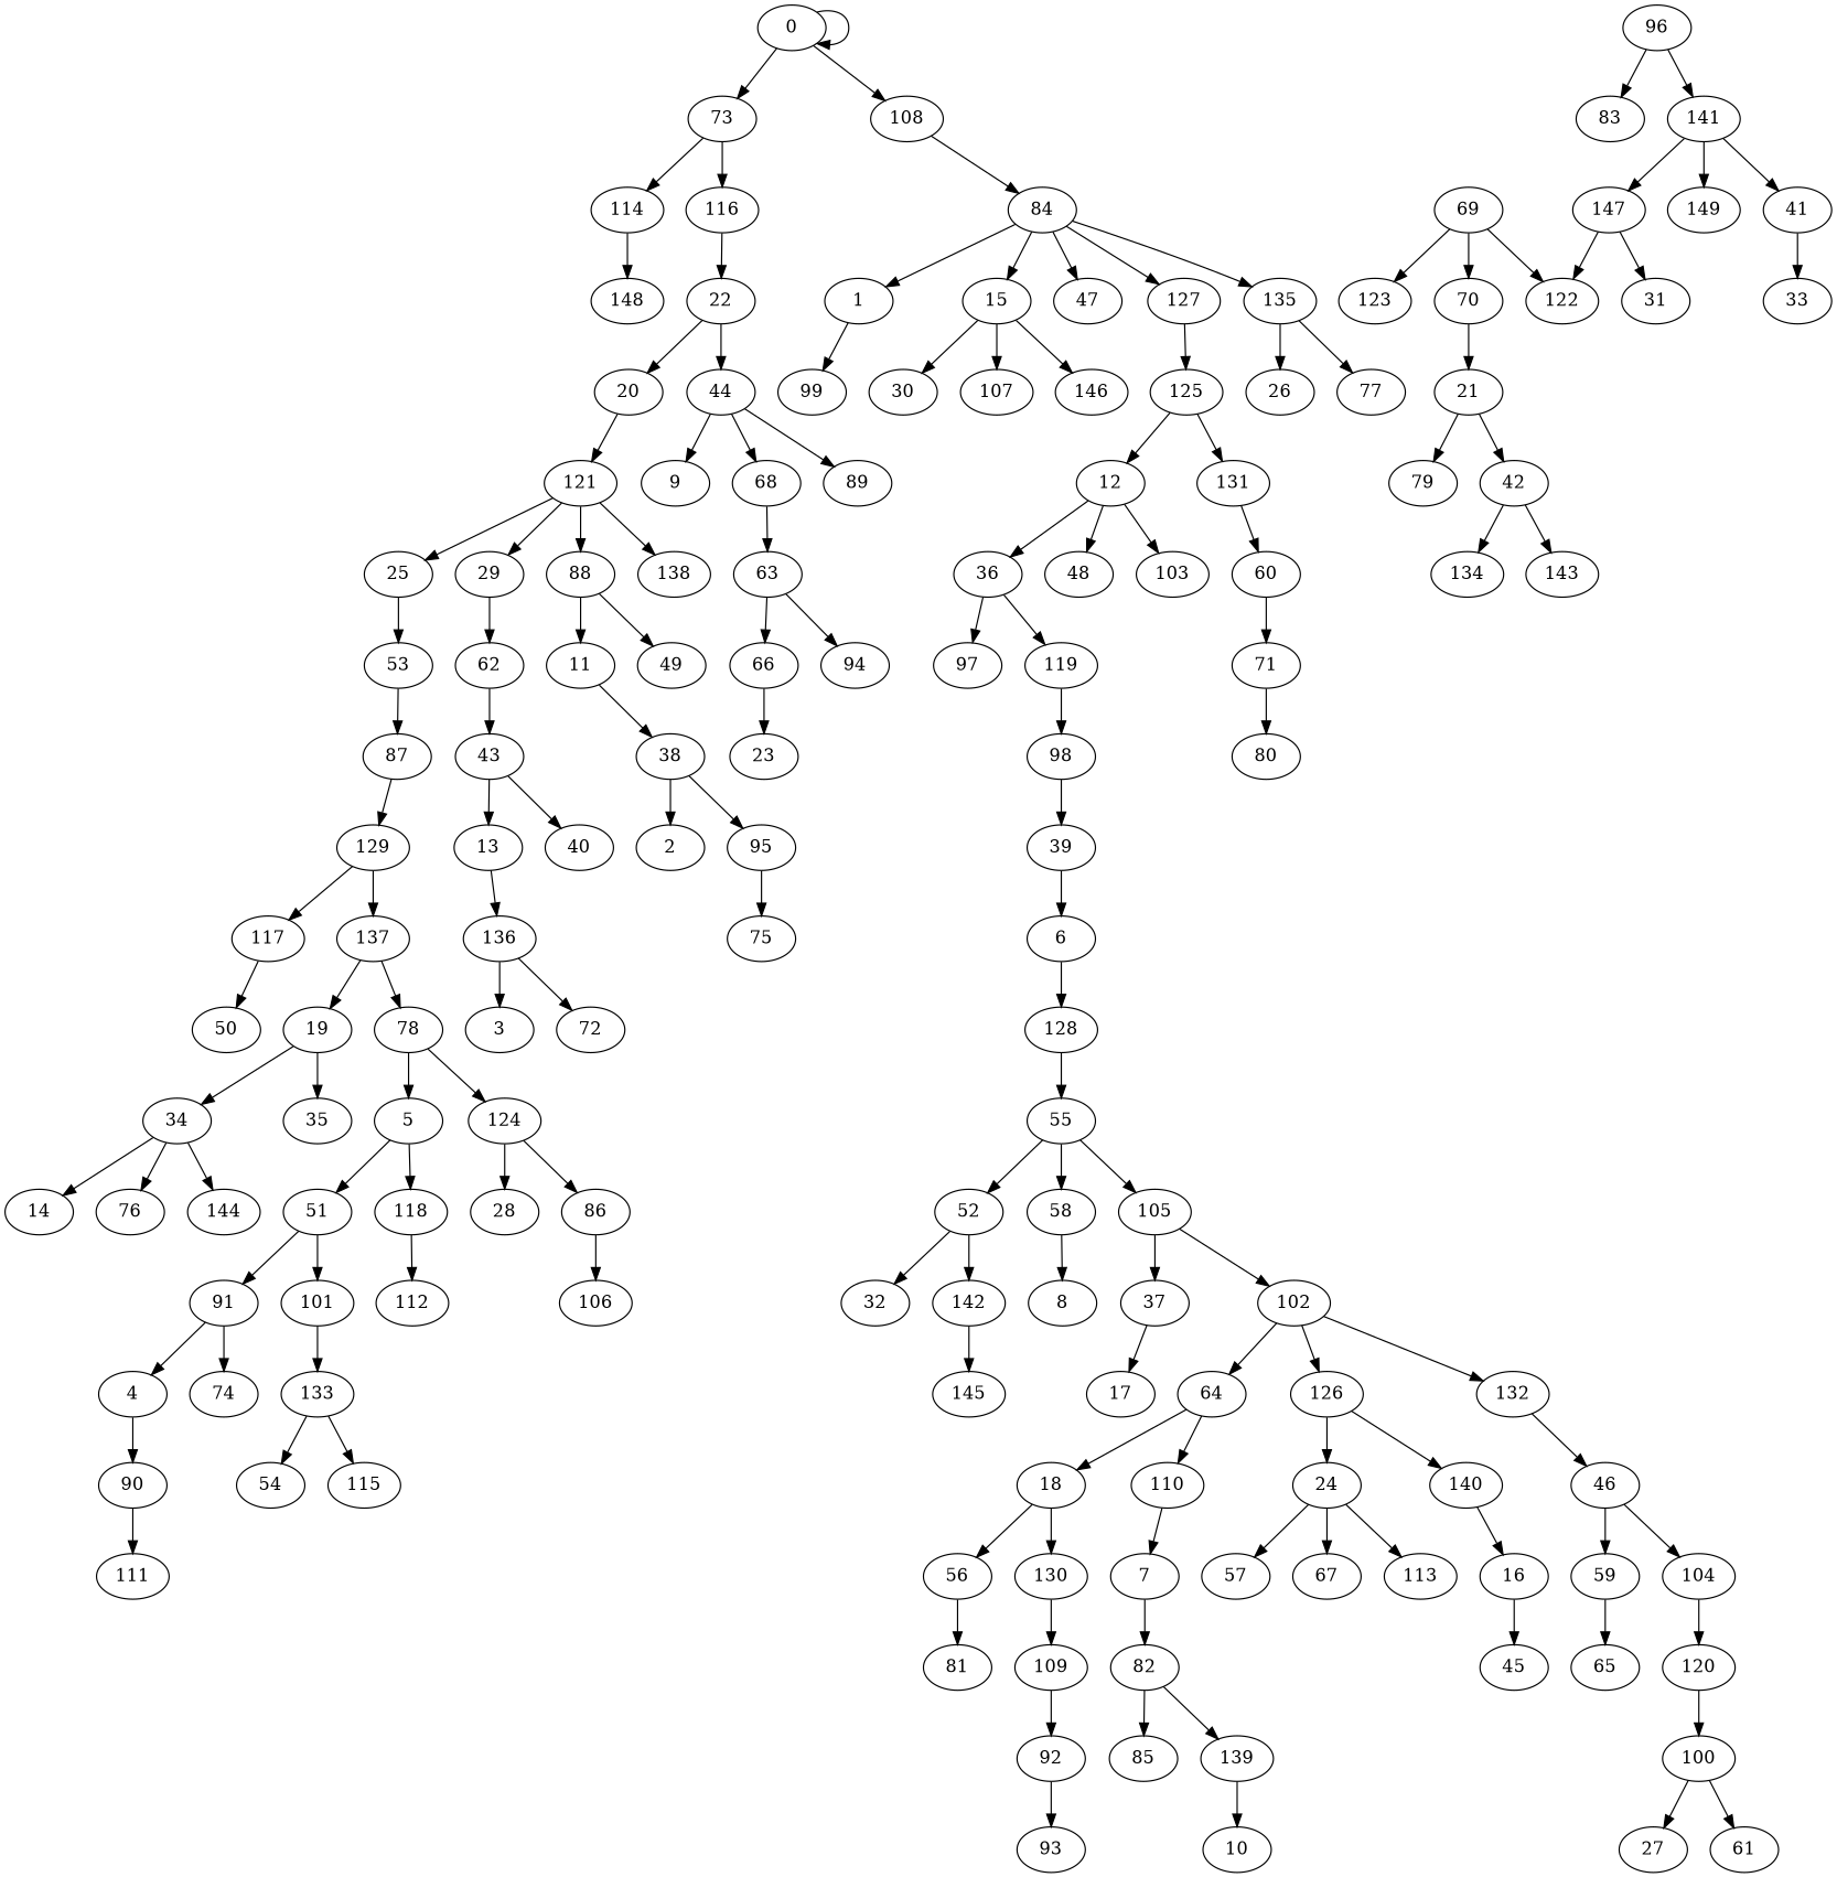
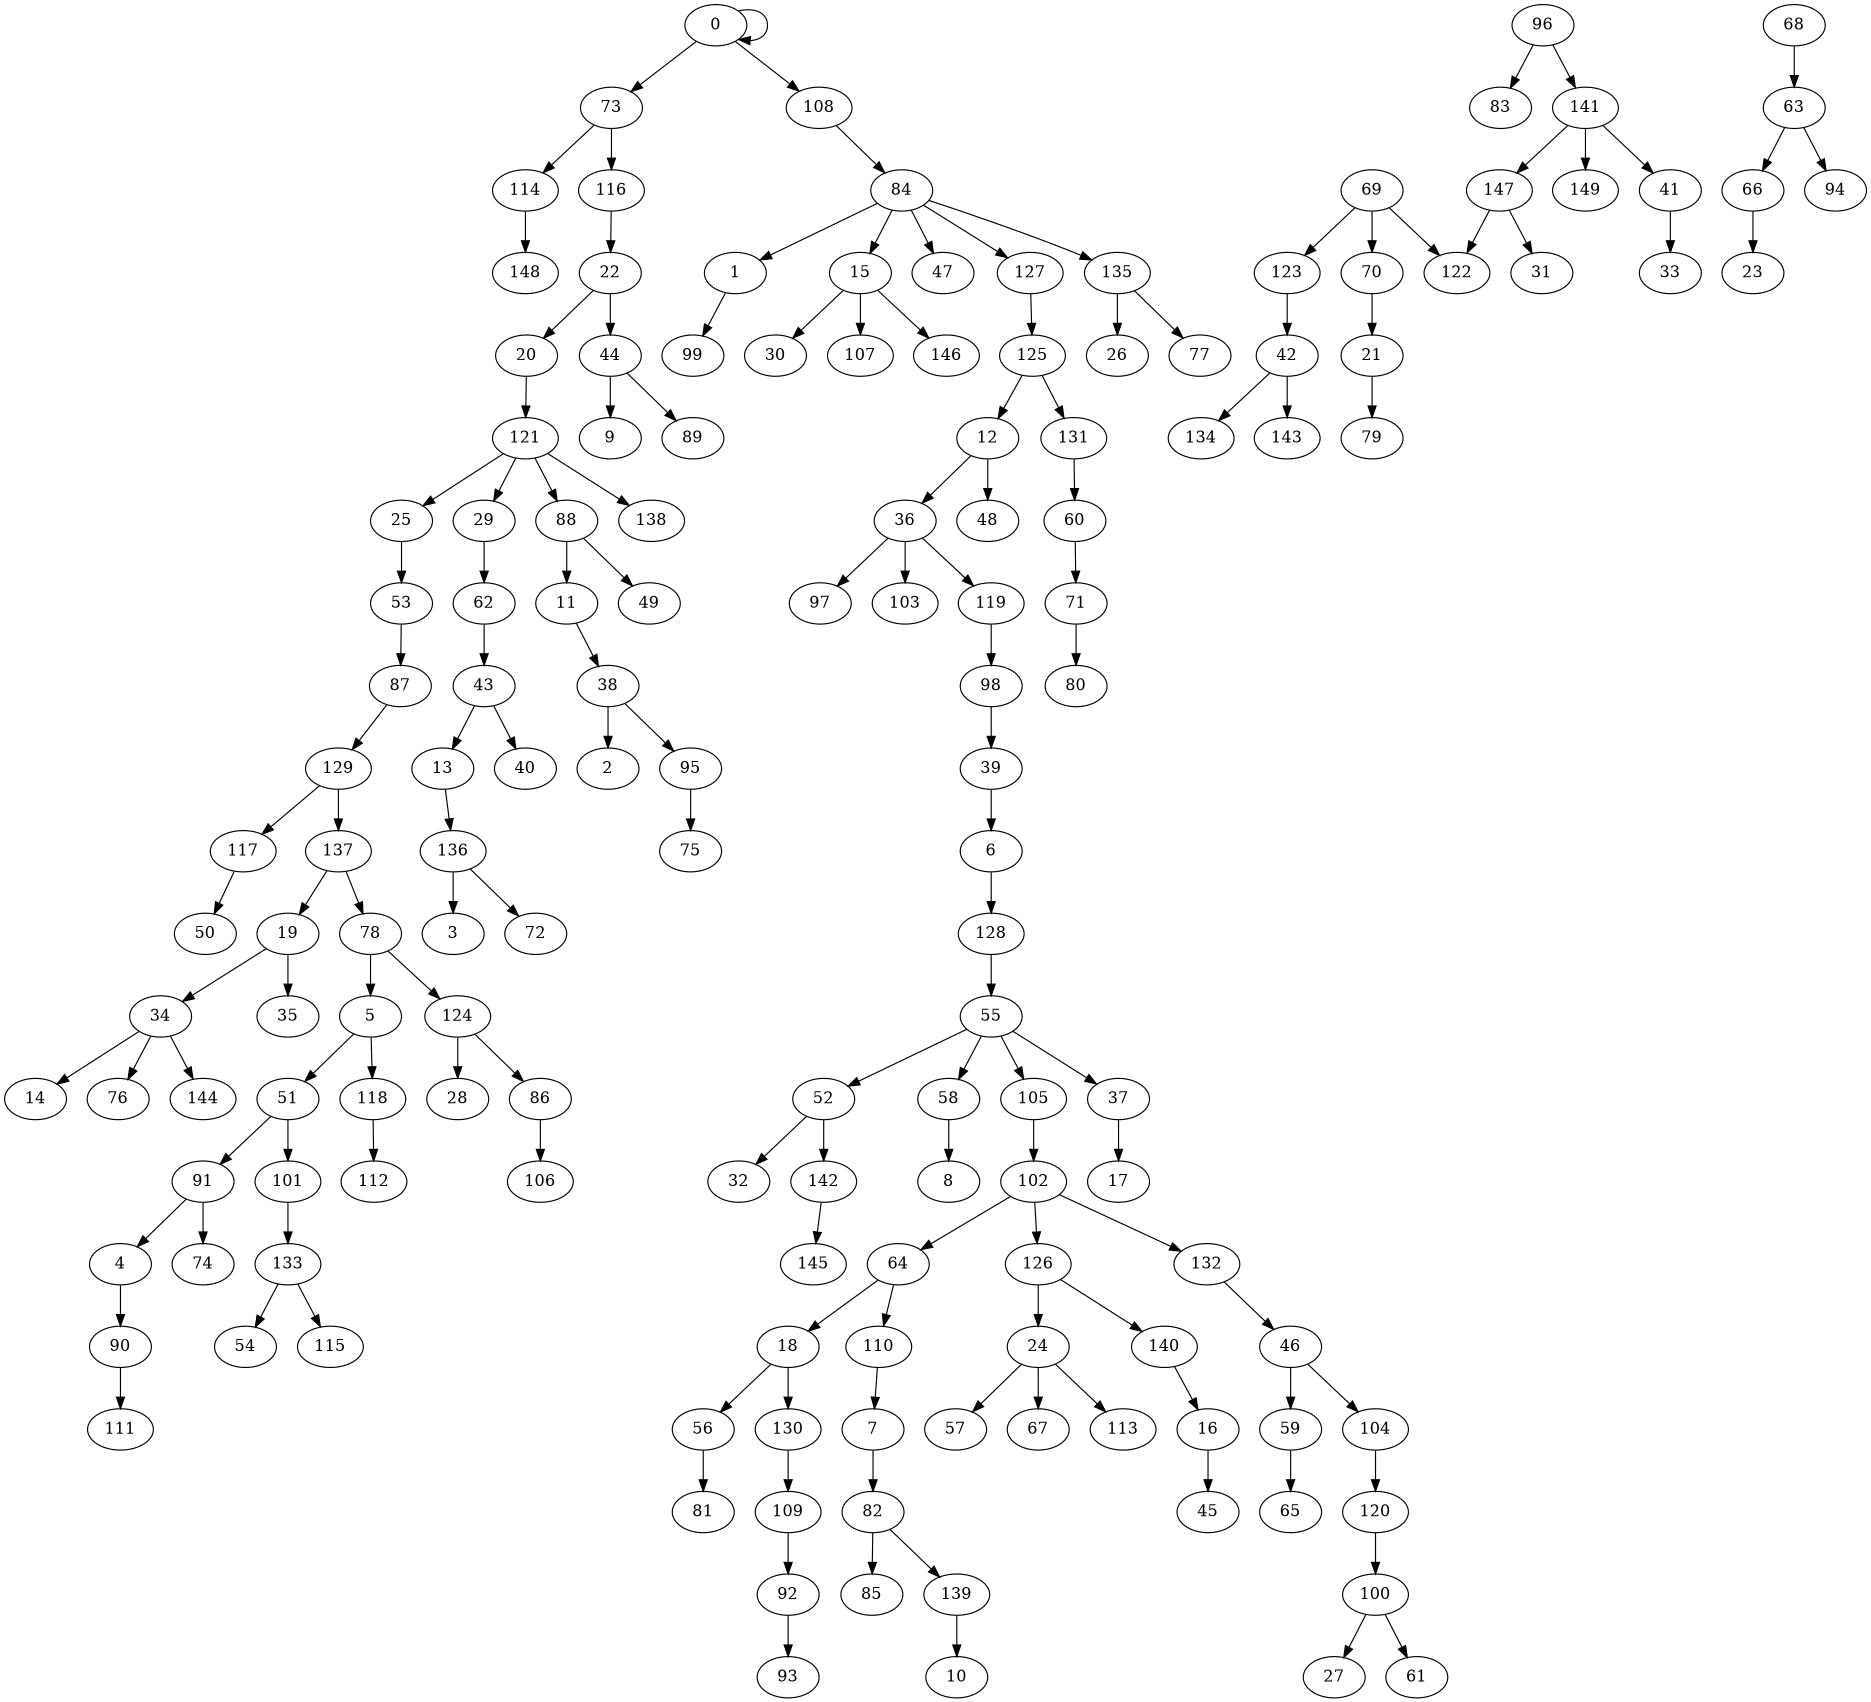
  digraph {
    0 [height=0.5 width=0.75]
    73 [height=0.5 width=0.75]
    108 [height=0.5 width=0.75]
    114 [height=0.5 width=0.75]
    116 [height=0.5 width=0.75]
    84 [height=0.5 width=0.75]
    148 [height=0.5 width=0.75]
    22 [height=0.5 width=0.75]
    1 [height=0.5 width=0.75]
    15 [height=0.5 width=0.75]
    47 [height=0.5 width=0.75]
    127 [height=0.5 width=0.75]
    135 [height=0.5 width=0.75]
    99 [height=0.5 width=0.75]
    2 [height=0.5 width=0.75]
    3 [height=0.5 width=0.75]
    4 [height=0.5 width=0.75]
    90 [height=0.5 width=0.75]
    111 [height=0.5 width=0.75]
    5 [height=0.5 width=0.75]
    51 [height=0.5 width=0.75]
    118 [height=0.5 width=0.75]
    91 [height=0.5 width=0.75]
    101 [height=0.5 width=0.75]
    112 [height=0.5 width=0.75]
    74 [height=0.5 width=0.75]
    133 [height=0.5 width=0.75]
    6 [height=0.5 width=0.75]
    128 [height=0.5 width=0.75]
    55 [height=0.5 width=0.75]
    52 [height=0.5 width=0.75]
    58 [height=0.5 width=0.75]
    105 [height=0.5 width=0.75]
    7 [height=0.5 width=0.75]
    82 [height=0.5 width=0.75]
    85 [height=0.5 width=0.75]
    139 [height=0.5 width=0.75]
    10 [height=0.5 width=0.75]
    8 [height=0.5 width=0.75]
    9 [height=0.5 width=0.75]
    11 [height=0.5 width=0.75]
    38 [height=0.5 width=0.75]
    95 [height=0.5 width=0.75]
    75 [height=0.5 width=0.75]
    12 [height=0.5 width=0.75]
    36 [height=0.5 width=0.75]
    48 [height=0.5 width=0.75]
    97 [height=0.5 width=0.75]
    103 [height=0.5 width=0.75]
    119 [height=0.5 width=0.75]
    98 [height=0.5 width=0.75]
    13 [height=0.5 width=0.75]
    136 [height=0.5 width=0.75]
    72 [height=0.5 width=0.75]
    14 [height=0.5 width=0.75]
    30 [height=0.5 width=0.75]
    107 [height=0.5 width=0.75]
    146 [height=0.5 width=0.75]
    16 [height=0.5 width=0.75]
    45 [height=0.5 width=0.75]
    17 [height=0.5 width=0.75]
    18 [height=0.5 width=0.75]
    56 [height=0.5 width=0.75]
    130 [height=0.5 width=0.75]
    81 [height=0.5 width=0.75]
    109 [height=0.5 width=0.75]
    92 [height=0.5 width=0.75]
    19 [height=0.5 width=0.75]
    34 [height=0.5 width=0.75]
    35 [height=0.5 width=0.75]
    76 [height=0.5 width=0.75]
    144 [height=0.5 width=0.75]
    20 [height=0.5 width=0.75]
    121 [height=0.5 width=0.75]
    25 [height=0.5 width=0.75]
    29 [height=0.5 width=0.75]
    88 [height=0.5 width=0.75]
    138 [height=0.5 width=0.75]
    53 [height=0.5 width=0.75]
    62 [height=0.5 width=0.75]
    49 [height=0.5 width=0.75]
    21 [height=0.5 width=0.75]
    79 [height=0.5 width=0.75]
    44 [height=0.5 width=0.75]
    68 [height=0.5 width=0.75]
    89 [height=0.5 width=0.75]
    63 [height=0.5 width=0.75]
    23 [height=0.5 width=0.75]
    24 [height=0.5 width=0.75]
    57 [height=0.5 width=0.75]
    67 [height=0.5 width=0.75]
    113 [height=0.5 width=0.75]
    87 [height=0.5 width=0.75]
    129 [height=0.5 width=0.75]
    26 [height=0.5 width=0.75]
    27 [height=0.5 width=0.75]
    28 [height=0.5 width=0.75]
    43 [height=0.5 width=0.75]
    40 [height=0.5 width=0.75]
    31 [height=0.5 width=0.75]
    32 [height=0.5 width=0.75]
    33 [height=0.5 width=0.75]
    39 [height=0.5 width=0.75]
    37 [height=0.5 width=0.75]
    41 [height=0.5 width=0.75]
    42 [height=0.5 width=0.75]
    134 [height=0.5 width=0.75]
    143 [height=0.5 width=0.75]
    66 [height=0.5 width=0.75]
    94 [height=0.5 width=0.75]
    46 [height=0.5 width=0.75]
    59 [height=0.5 width=0.75]
    104 [height=0.5 width=0.75]
    65 [height=0.5 width=0.75]
    120 [height=0.5 width=0.75]
    100 [height=0.5 width=0.75]
    50 [height=0.5 width=0.75]
    54 [height=0.5 width=0.75]
    115 [height=0.5 width=0.75]
    142 [height=0.5 width=0.75]
    145 [height=0.5 width=0.75]
    117 [height=0.5 width=0.75]
    137 [height=0.5 width=0.75]
    102 [height=0.5 width=0.75]
    64 [height=0.5 width=0.75]
    126 [height=0.5 width=0.75]
    132 [height=0.5 width=0.75]
    60 [height=0.5 width=0.75]
    71 [height=0.5 width=0.75]
    80 [height=0.5 width=0.75]
    61 [height=0.5 width=0.75]
    110 [height=0.5 width=0.75]
    69 [height=0.5 width=0.75]
    70 [height=0.5 width=0.75]
    123 [height=0.5 width=0.75]
    122 [height=0.5 width=0.75]
    77 [height=0.5 width=0.75]
    78 [height=0.5 width=0.75]
    124 [height=0.5 width=0.75]
    96 [height=0.5 width=0.75]
    83 [height=0.5 width=0.75]
    141 [height=0.5 width=0.75]
    86 [height=0.5 width=0.75]
    147 [height=0.5 width=0.75]
    149 [height=0.5 width=0.75]
    106 [height=0.5 width=0.75]
    125 [height=0.5 width=0.75]
    131 [height=0.5 width=0.75]
    93 [height=0.5 width=0.75]
    140 [height=0.5 width=0.75]
    0 -> 0
    0 -> 73
    0 -> 108
    73 -> 114
    73 -> 116
    108 -> 84
    114 -> 148
    116 -> 22
    84 -> 1
    84 -> 15
    84 -> 47
    84 -> 127
    84 -> 135
    22 -> 20
    22 -> 44
    1 -> 99
    15 -> 30
    15 -> 107
    15 -> 146
    127 -> 125
    135 -> 26
    135 -> 77
    4 -> 90
    90 -> 111
    5 -> 51
    5 -> 118
    51 -> 91
    51 -> 101
    118 -> 112
    91 -> 4
    91 -> 74
    101 -> 133
    133 -> 54
    133 -> 115
    6 -> 128
    128 -> 55
    55 -> 52
    55 -> 58
    55 -> 105
    52 -> 32
    52 -> 142
    58 -> 8
-   105 -> 37
+   55 -> 37
    105 -> 102
    7 -> 82
    82 -> 85
    82 -> 139
    139 -> 10
    11 -> 38
    38 -> 2
    38 -> 95
    95 -> 75
    12 -> 36
    12 -> 48
    36 -> 97
-   12 -> 103
+   36 -> 103
    36 -> 119
    119 -> 98
    98 -> 39
    13 -> 136
    136 -> 3
    136 -> 72
    16 -> 45
    18 -> 56
    18 -> 130
    56 -> 81
    130 -> 109
    109 -> 92
    92 -> 93
    19 -> 34
    19 -> 35
    34 -> 14
    34 -> 76
    34 -> 144
    20 -> 121
    121 -> 25
    121 -> 29
    121 -> 88
    121 -> 138
    25 -> 53
    29 -> 62
    88 -> 11
    88 -> 49
    53 -> 87
    62 -> 43
    21 -> 79
    44 -> 9
-   44 -> 68
    44 -> 89
    68 -> 63
    63 -> 66
    63 -> 94
    24 -> 57
    24 -> 67
    24 -> 113
    87 -> 129
    129 -> 117
    129 -> 137
    43 -> 13
    43 -> 40
    39 -> 6
    37 -> 17
    41 -> 33
    42 -> 134
    42 -> 143
    66 -> 23
    46 -> 59
    46 -> 104
    59 -> 65
    104 -> 120
    120 -> 100
    100 -> 27
    100 -> 61
    142 -> 145
    117 -> 50
    137 -> 19
    137 -> 78
    102 -> 64
    102 -> 126
    102 -> 132
    64 -> 18
    64 -> 110
    126 -> 24
    126 -> 140
    132 -> 46
    60 -> 71
    71 -> 80
    110 -> 7
    69 -> 70
    69 -> 123
    69 -> 122
    70 -> 21
-   21 -> 42
+   123 -> 42
    78 -> 5
    78 -> 124
    124 -> 28
    124 -> 86
    96 -> 83
    96 -> 141
    141 -> 41
    141 -> 147
    141 -> 149
    86 -> 106
    147 -> 31
    147 -> 122
    125 -> 12
    125 -> 131
    131 -> 60
    140 -> 16
  }
